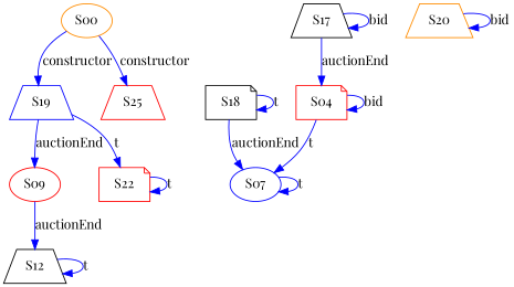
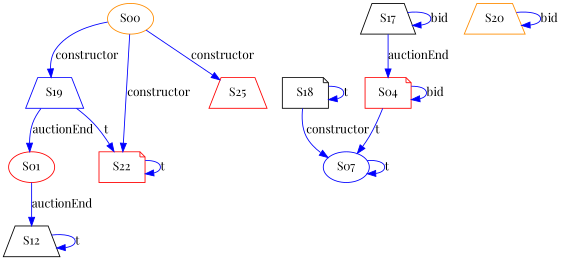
  digraph {
    fontname="Playfair Display"
    node [color=red fontname="Playfair Display" shape=trapezium]
    edge [color=blue fontname="Playfair Display"]
-   S09 [shape=ellipse]
+   S09 [shape=ellipse label=S01]
    S12 [color=black]
    S18 [color=black shape=note]
    S07 [color=blue shape=ellipse]
    S20 [color=darkorange]
    S17 [color=black]
    S04 [shape=note]
    S19 [color=blue]
    S22 [shape=note]
    S00 [color=darkorange shape=ellipse]
    S25
    S09 -> S12 [label=auctionEnd]
    S12 -> S12 [label=t]
    S18 -> S18 [label=t]
-   S18 -> S07 [label=auctionEnd]
+   S18 -> S07 [label=constructor]
    S07 -> S07 [label=t]
    S20 -> S20 [label=bid]
    S17 -> S17 [label=bid]
    S17 -> S04 [label=auctionEnd]
    S04 -> S07 [label=t]
    S04 -> S04 [label=bid]
    S19 -> S09 [label=auctionEnd]
    S19 -> S22 [label=t]
    S22 -> S22 [label=t]
    S00 -> S19 [label=constructor]
+   S00 -> S22 [label=constructor]
    S00 -> S25 [label=constructor]
  }
